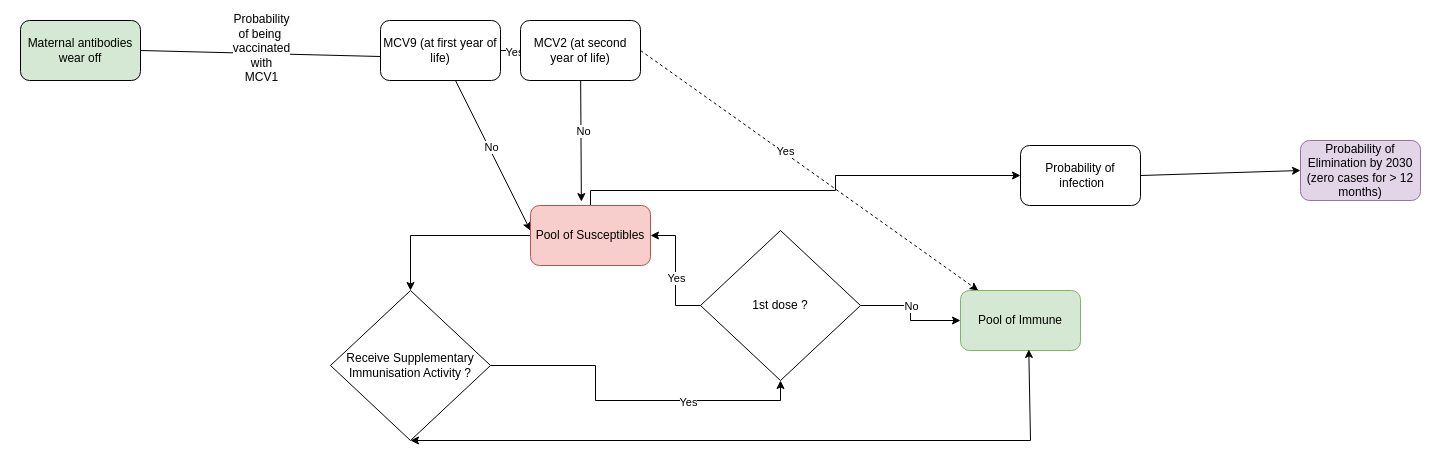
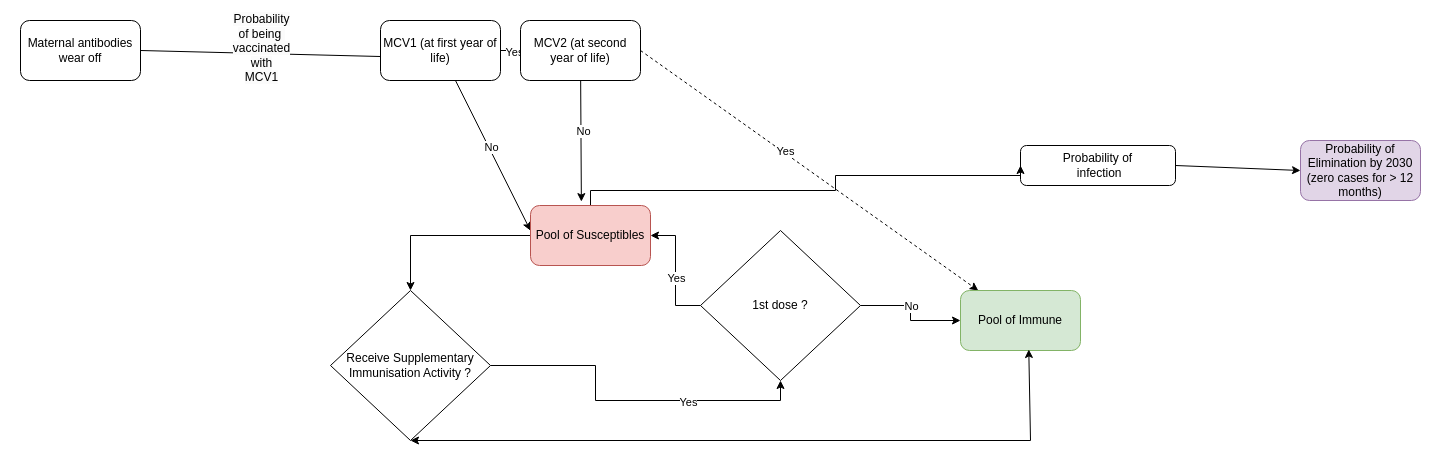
  <mxCell id="0" />
  <mxCell id="1" parent="0" />
- <mxCell id="2" value="Maternal antibodies wear off" style="rounded=1;whiteSpace=wrap;html=1;fillColor=#d5e8d4;" parent="1" vertex="1"><mxGeometry x="20" y="20" width="120" height="60" as="geometry" /></mxCell>
+ <mxCell id="2" value="Maternal antibodies wear off" style="rounded=1;whiteSpace=wrap;html=1;" parent="1" vertex="1"><mxGeometry x="20" y="20" width="120" height="60" as="geometry" /></mxCell>
  <mxCell id="3" value="" style="endArrow=none;html=1;rounded=0;exitX=1;exitY=0.5;exitDx=0;exitDy=0;entryX=0.014;entryY=0.601;entryDx=0;entryDy=0;entryPerimeter=0;" parent="1" source="2" target="10" edge="1"><mxGeometry width="50" height="50" relative="1" as="geometry"><mxPoint x="430" y="10" as="sourcePoint" /><mxPoint x="480" y="-50" as="targetPoint" /></mxGeometry></mxCell>
  <mxCell id="4" value="&lt;span style=&quot;font-size: 12px; text-wrap: wrap; background-color: rgb(251, 251, 251);&quot;&gt;Probability of being&amp;nbsp;&lt;/span&gt;&lt;div&gt;&lt;span style=&quot;font-size: 12px; text-wrap: wrap; background-color: rgb(251, 251, 251);&quot;&gt;vaccinated with MCV1&lt;/span&gt;&lt;div&gt;&lt;span style=&quot;font-size: 12px; text-wrap: wrap; background-color: rgb(251, 251, 251);&quot;&gt;&lt;br&gt;&lt;/span&gt;&lt;/div&gt;&lt;/div&gt;" style="edgeLabel;html=1;align=center;verticalAlign=middle;resizable=0;points=[];" vertex="1" connectable="0" parent="3"><mxGeometry x="0.001" y="-1" relative="1" as="geometry"><mxPoint as="offset" /></mxGeometry></mxCell>
  <mxCell id="5" value="Probability of Elimination by 2030 (zero cases for &amp;gt; 12 months)" style="rounded=1;whiteSpace=wrap;html=1;container=0;fillColor=#e1d5e7;strokeColor=#9673a6;" parent="1" vertex="1"><mxGeometry x="1300" y="140" width="120" height="60" as="geometry" /></mxCell>
- <mxCell id="6" value="Probability of&lt;div&gt;&amp;nbsp;infection&lt;/div&gt;" style="whiteSpace=wrap;html=1;rounded=1;container=0;" parent="1" vertex="1"><mxGeometry x="1020" y="145" width="120" height="60" as="geometry" /></mxCell>
+ <mxCell id="6" value="Probability of&lt;div&gt;&amp;nbsp;infection&lt;/div&gt;" style="whiteSpace=wrap;html=1;rounded=1;container=0;" parent="1" vertex="1"><mxGeometry x="1020" y="145" width="155" height="40" as="geometry" /></mxCell>
  <mxCell id="7" value="" style="endArrow=classic;html=1;rounded=0;entryX=0;entryY=0.5;entryDx=0;entryDy=0;exitX=1;exitY=0.5;exitDx=0;exitDy=0;" parent="1" source="6" target="5" edge="1"><mxGeometry width="50" height="50" relative="1" as="geometry"><mxPoint x="1160" y="180" as="sourcePoint" /><mxPoint x="1210" y="130" as="targetPoint" /></mxGeometry></mxCell>
  <mxCell id="8" value="" style="edgeStyle=orthogonalEdgeStyle;rounded=0;orthogonalLoop=1;jettySize=auto;html=1;" edge="1" parent="1" source="10" target="11"><mxGeometry relative="1" as="geometry" /></mxCell>
  <mxCell id="9" value="Yes" style="edgeLabel;html=1;align=center;verticalAlign=middle;resizable=0;points=[];" vertex="1" connectable="0" parent="8"><mxGeometry x="-0.09" y="1" relative="1" as="geometry"><mxPoint as="offset" /></mxGeometry></mxCell>
- <mxCell id="10" value="MCV9 (at first year of life)" style="rounded=1;whiteSpace=wrap;html=1;" parent="1" vertex="1"><mxGeometry x="380" y="20" width="120" height="60" as="geometry" /></mxCell>
+ <mxCell id="10" value="MCV1 (at first year of life)" style="rounded=1;whiteSpace=wrap;html=1;" parent="1" vertex="1"><mxGeometry x="380" y="20" width="120" height="60" as="geometry" /></mxCell>
  <mxCell id="11" value="MCV2 (at second year of life)" style="rounded=1;whiteSpace=wrap;html=1;" parent="1" vertex="1"><mxGeometry x="520" y="20" width="120" height="60" as="geometry" /></mxCell>
  <mxCell id="12" value="" style="endArrow=classic;html=1;rounded=0;entryX=0;entryY=0.419;entryDx=0;entryDy=0;entryPerimeter=0;" edge="1" parent="1" source="10" target="16"><mxGeometry width="50" height="50" relative="1" as="geometry"><mxPoint x="600" y="243" as="sourcePoint" /><mxPoint x="710" y="230.28" as="targetPoint" /></mxGeometry></mxCell>
  <mxCell id="13" value="No" style="edgeLabel;html=1;align=center;verticalAlign=middle;resizable=0;points=[];" vertex="1" connectable="0" parent="12"><mxGeometry x="-0.108" y="2" relative="1" as="geometry"><mxPoint as="offset" /></mxGeometry></mxCell>
  <mxCell id="14" style="edgeStyle=orthogonalEdgeStyle;rounded=0;orthogonalLoop=1;jettySize=auto;html=1;entryX=0.5;entryY=0;entryDx=0;entryDy=0;" edge="1" parent="1" source="16" target="24"><mxGeometry relative="1" as="geometry" /></mxCell>
  <mxCell id="15" style="edgeStyle=orthogonalEdgeStyle;rounded=0;orthogonalLoop=1;jettySize=auto;html=1;entryX=0;entryY=0.5;entryDx=0;entryDy=0;" edge="1" parent="1" source="16" target="6"><mxGeometry relative="1" as="geometry"><Array as="points"><mxPoint x="590" y="190" /><mxPoint x="835" y="190" /><mxPoint x="835" y="175" /></Array></mxGeometry></mxCell>
  <mxCell id="16" value="Pool of Susceptibles" style="rounded=1;whiteSpace=wrap;html=1;fillColor=#f8cecc;strokeColor=#b85450;" vertex="1" parent="1"><mxGeometry x="530" y="205" width="120" height="60" as="geometry" /></mxCell>
  <mxCell id="17" value="" style="endArrow=classic;html=1;rounded=0;entryX=0.424;entryY=-0.065;entryDx=0;entryDy=0;entryPerimeter=0;" edge="1" parent="1" source="11" target="16"><mxGeometry width="50" height="50" relative="1" as="geometry"><mxPoint x="600" y="-70" as="sourcePoint" /><mxPoint x="790" y="-90" as="targetPoint" /></mxGeometry></mxCell>
  <mxCell id="18" value="No" style="edgeLabel;html=1;align=center;verticalAlign=middle;resizable=0;points=[];" vertex="1" connectable="0" parent="17"><mxGeometry x="-0.151" y="2" relative="1" as="geometry"><mxPoint as="offset" /></mxGeometry></mxCell>
  <mxCell id="19" value="" style="endArrow=classic;html=1;rounded=0;exitX=1;exitY=0.5;exitDx=0;exitDy=0;dashed=1;" edge="1" parent="1" source="11" target="21"><mxGeometry width="50" height="50" relative="1" as="geometry"><mxPoint x="600" y="-80" as="sourcePoint" /><mxPoint x="750" y="-30" as="targetPoint" /></mxGeometry></mxCell>
  <mxCell id="20" value="Yes" style="edgeLabel;html=1;align=center;verticalAlign=middle;resizable=0;points=[];" vertex="1" connectable="0" parent="19"><mxGeometry x="-0.151" y="2" relative="1" as="geometry"><mxPoint as="offset" /></mxGeometry></mxCell>
  <mxCell id="21" value="Pool of Immune" style="rounded=1;whiteSpace=wrap;html=1;fillColor=#d5e8d4;strokeColor=#82b366;" vertex="1" parent="1"><mxGeometry x="960" y="290" width="120" height="60" as="geometry" /></mxCell>
  <mxCell id="22" style="edgeStyle=orthogonalEdgeStyle;rounded=0;orthogonalLoop=1;jettySize=auto;html=1;entryX=0.5;entryY=1;entryDx=0;entryDy=0;" edge="1" parent="1" source="24" target="29"><mxGeometry relative="1" as="geometry" /></mxCell>
  <mxCell id="23" value="Yes" style="edgeLabel;html=1;align=center;verticalAlign=middle;resizable=0;points=[];" vertex="1" connectable="0" parent="22"><mxGeometry x="0.343" y="-1" relative="1" as="geometry"><mxPoint as="offset" /></mxGeometry></mxCell>
  <mxCell id="24" value="Receive Supplementary Immunisation Activity ?" style="rhombus;whiteSpace=wrap;html=1;" vertex="1" parent="1"><mxGeometry x="330" y="290" width="160" height="150" as="geometry" /></mxCell>
  <mxCell id="25" value="" style="edgeStyle=orthogonalEdgeStyle;rounded=0;orthogonalLoop=1;jettySize=auto;html=1;" edge="1" parent="1" source="29" target="16"><mxGeometry relative="1" as="geometry" /></mxCell>
  <mxCell id="26" value="Yes" style="edgeLabel;html=1;align=center;verticalAlign=middle;resizable=0;points=[];" vertex="1" connectable="0" parent="25"><mxGeometry x="-0.121" relative="1" as="geometry"><mxPoint as="offset" /></mxGeometry></mxCell>
  <mxCell id="27" value="" style="edgeStyle=orthogonalEdgeStyle;rounded=0;orthogonalLoop=1;jettySize=auto;html=1;" edge="1" parent="1" source="29" target="21"><mxGeometry relative="1" as="geometry" /></mxCell>
  <mxCell id="28" value="No" style="edgeLabel;html=1;align=center;verticalAlign=middle;resizable=0;points=[];" vertex="1" connectable="0" parent="27"><mxGeometry x="-0.137" relative="1" as="geometry"><mxPoint as="offset" /></mxGeometry></mxCell>
  <mxCell id="29" value="1st dose ?" style="rhombus;whiteSpace=wrap;html=1;" vertex="1" parent="1"><mxGeometry x="700" y="230" width="160" height="150" as="geometry" /></mxCell>
  <mxCell id="30" value="" style="endArrow=classic;startArrow=classic;html=1;rounded=0;exitX=0.5;exitY=1;exitDx=0;exitDy=0;entryX=0.569;entryY=0.983;entryDx=0;entryDy=0;entryPerimeter=0;" edge="1" parent="1" source="24" target="21"><mxGeometry width="50" height="50" relative="1" as="geometry"><mxPoint x="570" y="450" as="sourcePoint" /><mxPoint x="620" y="400" as="targetPoint" /><Array as="points"><mxPoint x="1030" y="440" /></Array></mxGeometry></mxCell>
